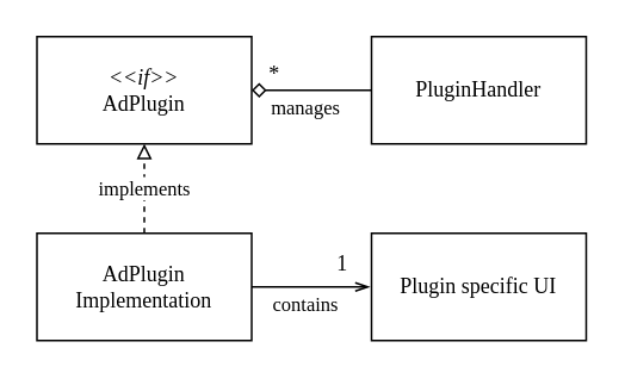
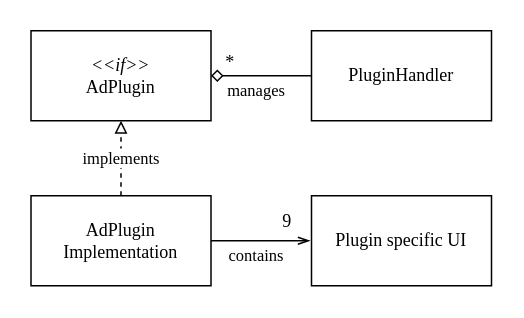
  <mxCell id="0" />
  <mxCell id="1" parent="0" />
  <mxCell id="2" value="&amp;lt;&amp;lt;if&amp;gt;&amp;gt;&lt;br&gt;&lt;span style=&quot;font-style: normal;&quot;&gt;AdPlugin&lt;/span&gt;" style="rounded=0;whiteSpace=wrap;html=1;fontStyle=2;fontFamily=Verdana;" vertex="1" parent="1"><mxGeometry x="20" y="20" width="120" height="60" as="geometry" /></mxCell>
  <mxCell id="3" value="manages" style="edgeStyle=orthogonalEdgeStyle;rounded=0;orthogonalLoop=1;jettySize=auto;html=1;endArrow=diamond;endFill=0;fontFamily=Verdana;" edge="1" parent="1" source="4" target="2"><mxGeometry x="0.104" y="10" relative="1" as="geometry"><Array as="points"><mxPoint x="163" y="50" /><mxPoint x="163" y="50" /></Array><mxPoint as="offset" /></mxGeometry></mxCell>
  <mxCell id="4" value="PluginHandler" style="rounded=0;whiteSpace=wrap;html=1;fontFamily=Verdana;" vertex="1" parent="1"><mxGeometry x="207" y="20" width="120" height="60" as="geometry" /></mxCell>
  <mxCell id="5" value="implements" style="edgeStyle=orthogonalEdgeStyle;rounded=0;orthogonalLoop=1;jettySize=auto;html=1;endArrow=block;endFill=0;dashed=1;fontFamily=Verdana;" edge="1" parent="1" source="7" target="2"><mxGeometry relative="1" as="geometry" /></mxCell>
  <mxCell id="6" value="contains" style="edgeStyle=orthogonalEdgeStyle;rounded=0;orthogonalLoop=1;jettySize=auto;html=1;endArrow=openThin;endFill=0;fontFamily=Verdana;" edge="1" parent="1"><mxGeometry x="-0.075" y="-10" relative="1" as="geometry"><mxPoint x="139" y="160" as="sourcePoint" /><mxPoint x="206" y="160" as="targetPoint" /><mxPoint as="offset" /></mxGeometry></mxCell>
  <mxCell id="7" value="AdPlugin Implementation" style="rounded=0;whiteSpace=wrap;html=1;fontFamily=Verdana;" vertex="1" parent="1"><mxGeometry x="20" y="130" width="120" height="60" as="geometry" /></mxCell>
  <mxCell id="8" value="Plugin specific UI" style="rounded=0;whiteSpace=wrap;html=1;fontFamily=Verdana;" vertex="1" parent="1"><mxGeometry x="207" y="130" width="120" height="60" as="geometry" /></mxCell>
  <mxCell id="9" value="*" style="text;html=1;strokeColor=none;fillColor=none;align=center;verticalAlign=middle;whiteSpace=wrap;rounded=0;fontFamily=Verdana;" vertex="1" parent="1"><mxGeometry x="123" y="26" width="60" height="30" as="geometry" /></mxCell>
- <mxCell id="10" value="1" style="text;html=1;strokeColor=none;fillColor=none;align=center;verticalAlign=middle;whiteSpace=wrap;rounded=0;fontFamily=Verdana;" vertex="1" parent="1"><mxGeometry x="161" y="132" width="60" height="30" as="geometry" /></mxCell>
+ <mxCell id="10" value="9" style="text;html=1;strokeColor=none;fillColor=none;align=center;verticalAlign=middle;whiteSpace=wrap;rounded=0;fontFamily=Verdana;" vertex="1" parent="1"><mxGeometry x="161" y="132" width="60" height="30" as="geometry" /></mxCell>
